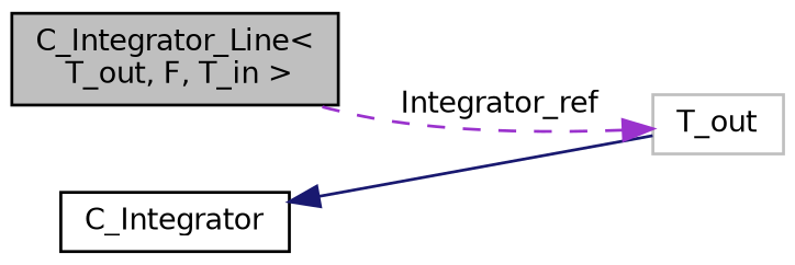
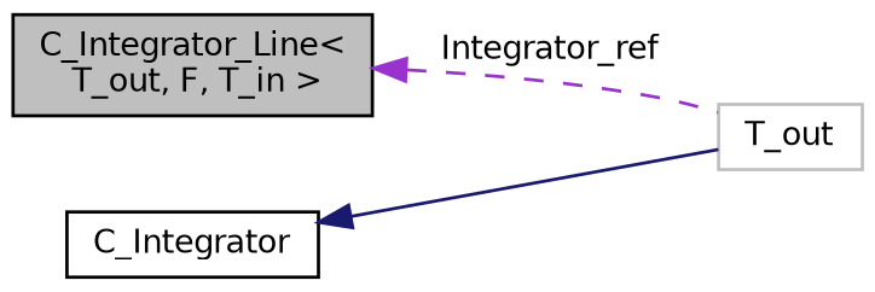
  digraph {
    rankdir=LR
    node [color=black fillcolor=white fontname=Helvetica fontsize=10 shape=record style=filled]
    edge [dir=back fontname=Helvetica fontsize=10 labelfontname=Helvetica labelfontsize=10]
    n1 [fillcolor=grey75 fontcolor=black height=0.2 label="C_Integrator_Line\<\l T_out, F, T_in \>" width=0.4]
    n2 [height=0.2 label=C_Integrator width=0.4]
    n3 [color=grey75 height=0.2 label=T_out width=0.4]
    n2 -> n3 [color=midnightblue style=solid]
-   n3 -> n1 [color=darkorchid3 label=" Integrator_ref" style=dashed]
+   n1 -> n3 [color=darkorchid3 label=" Integrator_ref" style=dashed]
  }
